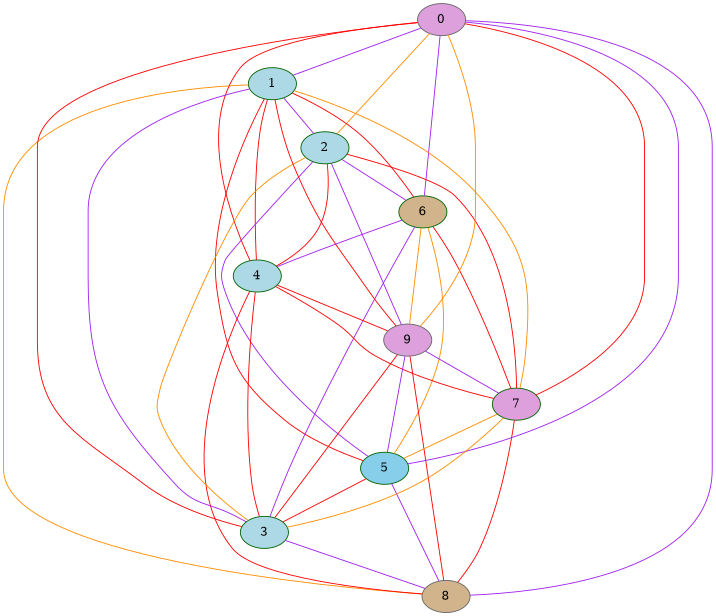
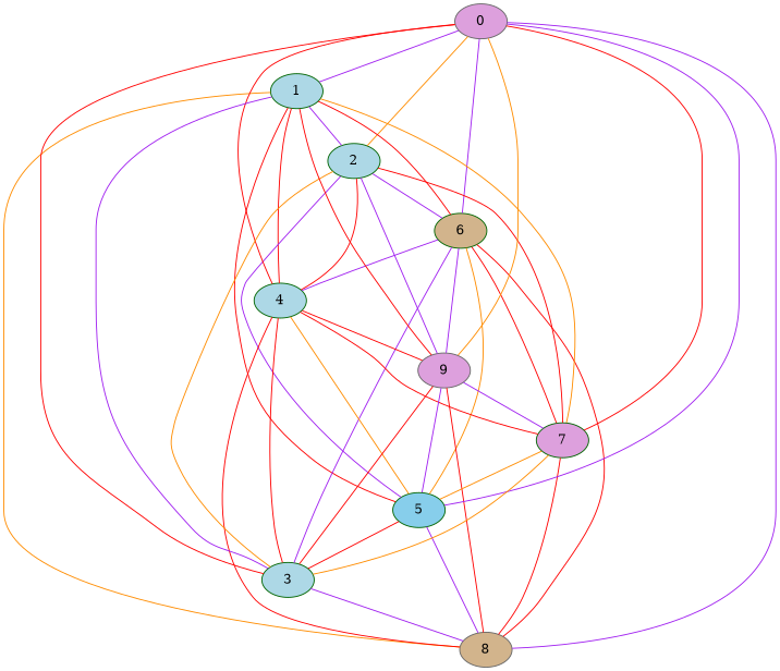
  graph {
    node [color=darkgreen fillcolor=lightblue style=filled]
    edge [color=red]
    0 [color=gray40 fillcolor=plum]
    1
    2
    6 [fillcolor=tan]
    8 [color=gray40 fillcolor=tan]
    4
    5 [fillcolor=skyblue]
    7 [fillcolor=plum]
    3
    9 [color=gray40 fillcolor=plum]
    0 -- 1 [color=purple]
    0 -- 2 [color=darkorange]
    0 -- 6 [color=purple]
    0 -- 8 [color=purple]
    1 -- 2 [color=purple]
    1 -- 6
    1 -- 4
    1 -- 5
    2 -- 6 [color=purple]
    2 -- 4
    2 -- 5 [color=purple]
    2 -- 7
    6 -- 4 [color=purple]
    6 -- 5 [color=darkorange]
    6 -- 3 [color=purple]
-   6 -- 9 [color=darkorange]
+   6 -- 9 [color=purple]
    8 -- 1 [color=darkorange]
+   8 -- 6
    8 -- 7
    8 -- 9
    4 -- 0
    4 -- 8
+   4 -- 5 [color=darkorange]
    4 -- 7
    4 -- 3
    4 -- 9
    5 -- 0 [color=purple]
    5 -- 8 [color=purple]
    5 -- 3
    7 -- 0
    7 -- 1 [color=darkorange]
    7 -- 6
    7 -- 5 [color=darkorange]
    7 -- 3 [color=darkorange]
    3 -- 0
    3 -- 1 [color=purple]
    3 -- 2 [color=darkorange]
    3 -- 8 [color=purple]
    3 -- 9
    9 -- 0 [color=darkorange]
    9 -- 1
    9 -- 2 [color=purple]
    9 -- 5 [color=purple]
    9 -- 7 [color=purple]
  }
